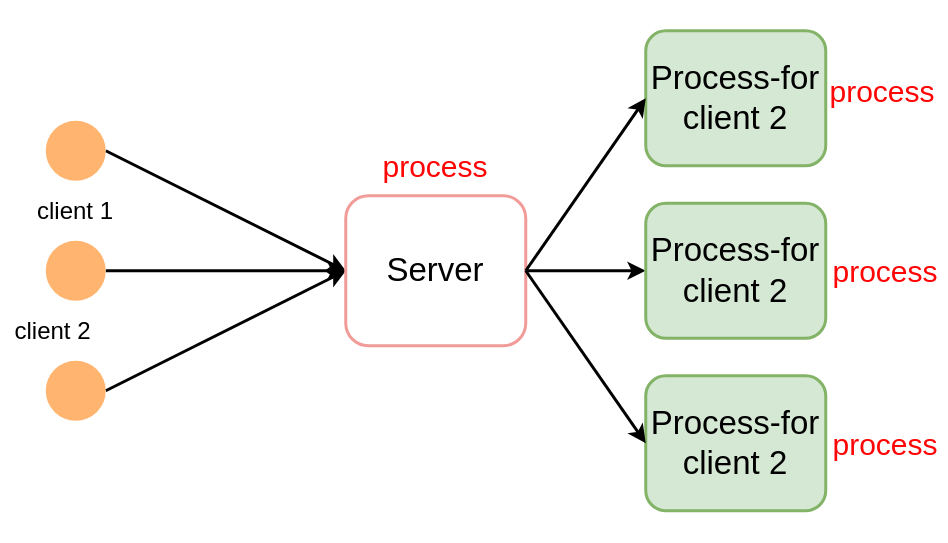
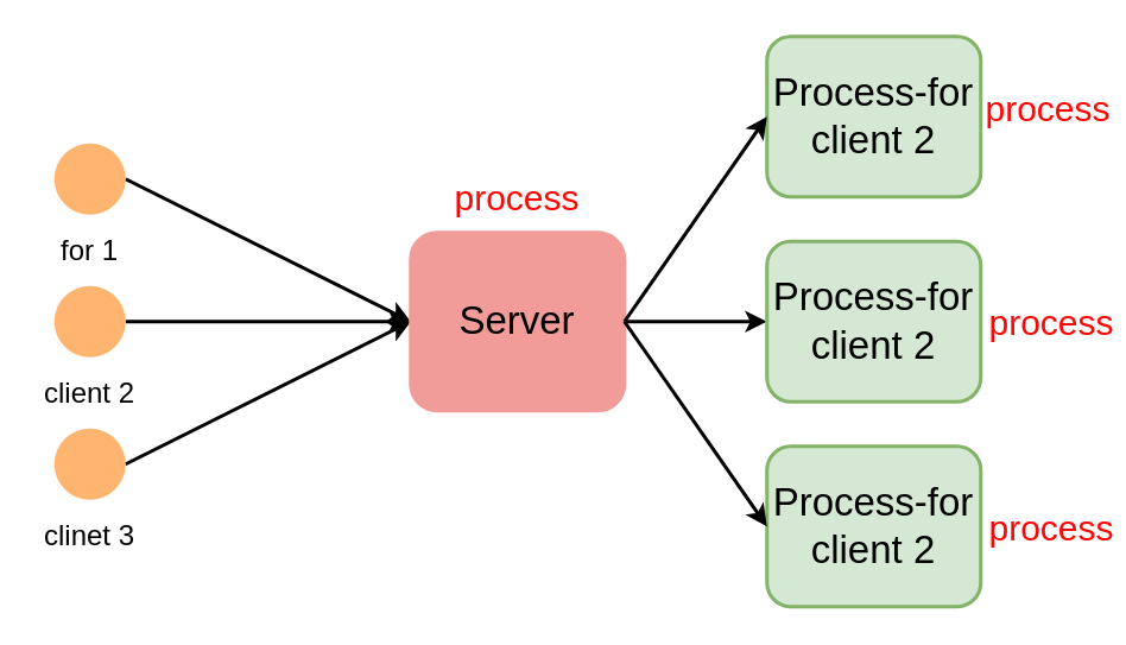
  <mxCell id="0" />
  <mxCell id="1" parent="0" />
  <mxCell id="2" style="edgeStyle=none;rounded=0;orthogonalLoop=1;jettySize=auto;html=1;exitX=1;exitY=0.5;exitDx=0;exitDy=0;fontSize=22;strokeWidth=2;" parent="1" source="3" edge="1"><mxGeometry relative="1" as="geometry"><mxPoint x="230" y="180" as="targetPoint" /></mxGeometry></mxCell>
  <mxCell id="3" value="" style="ellipse;whiteSpace=wrap;html=1;aspect=fixed;fillColor=#FFB570;strokeColor=none;strokeWidth=2;" parent="1" vertex="1"><mxGeometry x="30" y="80" width="40" height="40" as="geometry" /></mxCell>
- <mxCell id="4" value="client 1" style="text;html=1;strokeColor=none;fillColor=none;align=center;verticalAlign=middle;whiteSpace=wrap;rounded=0;strokeWidth=2;fontSize=16;" parent="1" vertex="1"><mxGeometry x="20" y="130" width="60" height="20" as="geometry" /></mxCell>
+ <mxCell id="4" value="for 1" style="text;html=1;strokeColor=none;fillColor=none;align=center;verticalAlign=middle;whiteSpace=wrap;rounded=0;strokeWidth=2;fontSize=16;" parent="1" vertex="1"><mxGeometry x="20" y="130" width="60" height="20" as="geometry" /></mxCell>
  <mxCell id="5" style="edgeStyle=orthogonalEdgeStyle;rounded=0;orthogonalLoop=1;jettySize=auto;html=1;exitX=1;exitY=0.5;exitDx=0;exitDy=0;strokeWidth=2;" parent="1" source="6" edge="1"><mxGeometry relative="1" as="geometry"><mxPoint x="230" y="180" as="targetPoint" /></mxGeometry></mxCell>
  <mxCell id="6" value="" style="ellipse;whiteSpace=wrap;html=1;aspect=fixed;fillColor=#FFB570;strokeColor=none;strokeWidth=2;fontSize=12;" parent="1" vertex="1"><mxGeometry x="30" y="160" width="40" height="40" as="geometry" /></mxCell>
- <mxCell id="7" value="client 2" style="text;html=1;strokeColor=none;fillColor=none;align=center;verticalAlign=middle;whiteSpace=wrap;rounded=0;strokeWidth=2;fontSize=16;" parent="1" vertex="1"><mxGeometry x="5" y="210" width="60" height="20" as="geometry" /></mxCell>
+ <mxCell id="7" value="client 2" style="text;html=1;strokeColor=none;fillColor=none;align=center;verticalAlign=middle;whiteSpace=wrap;rounded=0;strokeWidth=2;fontSize=16;" parent="1" vertex="1"><mxGeometry x="20" y="210" width="60" height="20" as="geometry" /></mxCell>
  <mxCell id="8" style="edgeStyle=none;rounded=0;orthogonalLoop=1;jettySize=auto;html=1;exitX=1;exitY=0.5;exitDx=0;exitDy=0;entryX=0;entryY=0.5;entryDx=0;entryDy=0;fontSize=22;strokeWidth=2;" parent="1" source="9" target="12" edge="1"><mxGeometry relative="1" as="geometry" /></mxCell>
  <mxCell id="9" value="" style="ellipse;whiteSpace=wrap;html=1;aspect=fixed;fillColor=#FFB570;strokeColor=none;strokeWidth=2;fontSize=12;" parent="1" vertex="1"><mxGeometry x="30" y="240" width="40" height="40" as="geometry" /></mxCell>
+ <mxCell id="10" value="clinet 3" style="text;html=1;strokeColor=none;fillColor=none;align=center;verticalAlign=middle;whiteSpace=wrap;rounded=0;strokeWidth=2;fontSize=16;" parent="1" vertex="1"><mxGeometry x="20" y="290" width="60" height="20" as="geometry" /></mxCell>
  <mxCell id="11" value="" style="edgeStyle=orthogonalEdgeStyle;rounded=0;orthogonalLoop=1;jettySize=auto;html=1;fontSize=22;strokeWidth=2;" parent="1" source="12" target="13" edge="1"><mxGeometry relative="1" as="geometry" /></mxCell>
- <mxCell id="12" value="Server" style="rounded=1;whiteSpace=wrap;html=1;fontSize=22;fillColor=#ffffff;strokeColor=#F19C99;strokeWidth=2;" parent="1" vertex="1"><mxGeometry x="230" y="130" width="120" height="100" as="geometry" /></mxCell>
+ <mxCell id="12" value="Server" style="rounded=1;whiteSpace=wrap;html=1;fontSize=22;fillColor=#F19C99;strokeColor=#F19C99;strokeWidth=2;" parent="1" vertex="1"><mxGeometry x="230" y="130" width="120" height="100" as="geometry" /></mxCell>
  <mxCell id="13" value="Process-for&lt;br&gt;client 2" style="rounded=1;whiteSpace=wrap;html=1;fontSize=22;strokeWidth=2;fillColor=#d5e8d4;strokeColor=#82b366;" parent="1" vertex="1"><mxGeometry x="430" y="135" width="120" height="90" as="geometry" /></mxCell>
  <mxCell id="14" value="Process-for&lt;br&gt;client 2" style="rounded=1;whiteSpace=wrap;html=1;fontSize=22;strokeWidth=2;fillColor=#d5e8d4;strokeColor=#82b366;" parent="1" vertex="1"><mxGeometry x="430" y="20" width="120" height="90" as="geometry" /></mxCell>
  <mxCell id="15" value="" style="rounded=0;orthogonalLoop=1;jettySize=auto;html=1;fontSize=22;entryX=0;entryY=0.5;entryDx=0;entryDy=0;strokeWidth=2;" parent="1" target="14" edge="1"><mxGeometry relative="1" as="geometry"><mxPoint x="350" y="180" as="sourcePoint" /></mxGeometry></mxCell>
  <mxCell id="16" value="Process-for&lt;br&gt;client 2" style="rounded=1;whiteSpace=wrap;html=1;fontSize=22;strokeWidth=2;fillColor=#d5e8d4;strokeColor=#82b366;" parent="1" vertex="1"><mxGeometry x="430" y="250" width="120" height="90" as="geometry" /></mxCell>
  <mxCell id="17" value="" style="rounded=0;orthogonalLoop=1;jettySize=auto;html=1;fontSize=22;entryX=0;entryY=0.5;entryDx=0;entryDy=0;exitX=1;exitY=0.5;exitDx=0;exitDy=0;strokeWidth=2;" parent="1" source="12" target="16" edge="1"><mxGeometry relative="1" as="geometry"><mxPoint x="350" y="400" as="sourcePoint" /></mxGeometry></mxCell>
  <mxCell id="18" value="process" style="text;html=1;align=center;verticalAlign=middle;whiteSpace=wrap;rounded=0;fontSize=20;strokeColor=none;fontColor=#FF0505;strokeWidth=2;" vertex="1" parent="1"><mxGeometry x="270" y="100" width="40" height="20" as="geometry" /></mxCell>
  <mxCell id="19" value="process" style="text;html=1;align=center;verticalAlign=middle;whiteSpace=wrap;rounded=0;fontSize=20;strokeColor=none;fontColor=#FF0505;strokeWidth=2;" vertex="1" parent="1"><mxGeometry x="570" y="285" width="40" height="20" as="geometry" /></mxCell>
  <mxCell id="20" value="process" style="text;html=1;align=center;verticalAlign=middle;whiteSpace=wrap;rounded=0;fontSize=20;strokeColor=none;fontColor=#FF0505;strokeWidth=2;" vertex="1" parent="1"><mxGeometry x="570" y="170" width="40" height="20" as="geometry" /></mxCell>
  <mxCell id="21" value="process" style="text;html=1;align=center;verticalAlign=middle;whiteSpace=wrap;rounded=0;fontSize=20;strokeColor=none;fontColor=#FF0505;strokeWidth=2;" vertex="1" parent="1"><mxGeometry x="568" y="50" width="40" height="20" as="geometry" /></mxCell>
